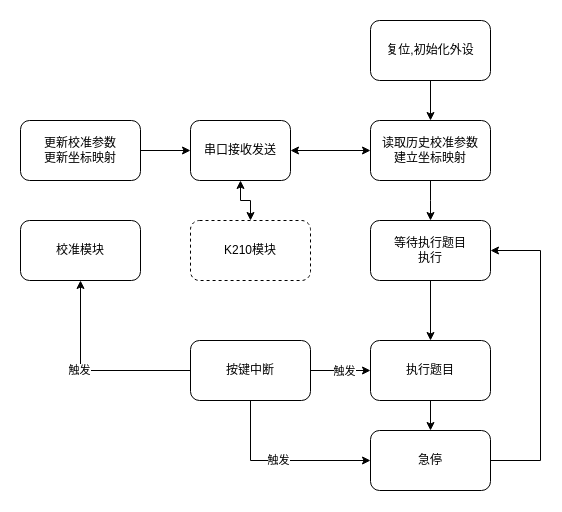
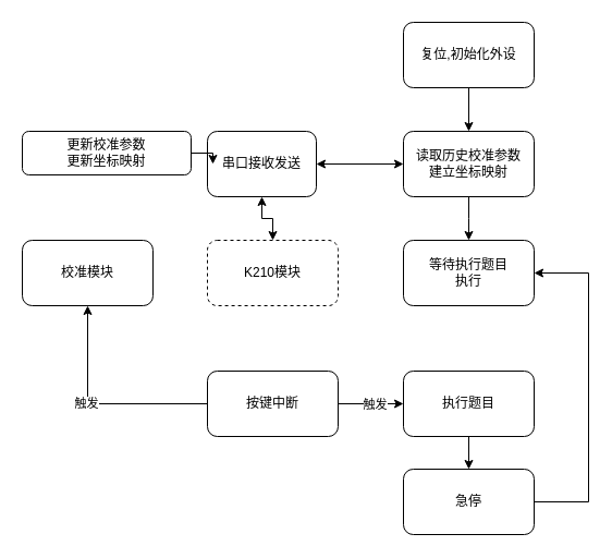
  <mxCell id="0" />
  <mxCell id="1" parent="0" />
  <mxCell id="2" value="" style="edgeStyle=orthogonalEdgeStyle;rounded=0;orthogonalLoop=1;jettySize=auto;html=1;" edge="1" parent="1" source="3" target="5"><mxGeometry relative="1" as="geometry" /></mxCell>
  <mxCell id="3" value="复位,初始化外设" style="rounded=1;whiteSpace=wrap;html=1;" vertex="1" parent="1"><mxGeometry x="370" y="20" width="120" height="60" as="geometry" /></mxCell>
  <mxCell id="4" value="" style="edgeStyle=orthogonalEdgeStyle;rounded=0;orthogonalLoop=1;jettySize=auto;html=1;" edge="1" parent="1" source="5"><mxGeometry relative="1" as="geometry"><mxPoint x="430" y="220" as="targetPoint" /></mxGeometry></mxCell>
  <mxCell id="5" value="读取历史校准参数&lt;br&gt;建立坐标映射" style="rounded=1;whiteSpace=wrap;html=1;" vertex="1" parent="1"><mxGeometry x="370" y="120" width="120" height="60" as="geometry" /></mxCell>
  <mxCell id="6" value="" style="edgeStyle=orthogonalEdgeStyle;rounded=0;orthogonalLoop=1;jettySize=auto;html=1;" edge="1" parent="1" source="7" target="18"><mxGeometry relative="1" as="geometry" /></mxCell>
  <mxCell id="7" value="执行题目" style="whiteSpace=wrap;html=1;rounded=1;" vertex="1" parent="1"><mxGeometry x="370" y="340" width="120" height="60" as="geometry" /></mxCell>
  <mxCell id="8" value="" style="edgeStyle=orthogonalEdgeStyle;rounded=0;orthogonalLoop=1;jettySize=auto;html=1;" edge="1" parent="1" source="14" target="7"><mxGeometry relative="1" as="geometry" /></mxCell>
  <mxCell id="9" value="触发" style="edgeLabel;html=1;align=center;verticalAlign=middle;resizable=0;points=[];" vertex="1" connectable="0" parent="8"><mxGeometry x="0.102" relative="1" as="geometry"><mxPoint as="offset" /></mxGeometry></mxCell>
- <mxCell id="10" style="edgeStyle=orthogonalEdgeStyle;rounded=0;orthogonalLoop=1;jettySize=auto;html=1;entryX=0;entryY=0.5;entryDx=0;entryDy=0;exitX=0.5;exitY=1;exitDx=0;exitDy=0;" edge="1" parent="1" source="14" target="18"><mxGeometry relative="1" as="geometry"><mxPoint x="240" y="410" as="sourcePoint" /><mxPoint x="300" y="500" as="targetPoint" /><Array as="points"><mxPoint x="250" y="460" /></Array></mxGeometry></mxCell>
- <mxCell id="11" value="触发" style="edgeLabel;html=1;align=center;verticalAlign=middle;resizable=0;points=[];" vertex="1" connectable="0" parent="10"><mxGeometry x="-0.028" y="1" relative="1" as="geometry"><mxPoint as="offset" /></mxGeometry></mxCell>
  <mxCell id="12" value="" style="edgeStyle=orthogonalEdgeStyle;rounded=0;orthogonalLoop=1;jettySize=auto;html=1;" edge="1" parent="1" source="14" target="23"><mxGeometry relative="1" as="geometry" /></mxCell>
  <mxCell id="13" value="触发" style="edgeLabel;html=1;align=center;verticalAlign=middle;resizable=0;points=[];" vertex="1" connectable="0" parent="12"><mxGeometry x="0.106" y="2" relative="1" as="geometry"><mxPoint as="offset" /></mxGeometry></mxCell>
  <mxCell id="14" value="按键中断" style="rounded=1;whiteSpace=wrap;html=1;" vertex="1" parent="1"><mxGeometry x="190" y="340" width="120" height="60" as="geometry" /></mxCell>
- <mxCell id="15" value="" style="edgeStyle=orthogonalEdgeStyle;rounded=0;orthogonalLoop=1;jettySize=auto;html=1;" edge="1" parent="1" source="16" target="7"><mxGeometry relative="1" as="geometry" /></mxCell>
  <mxCell id="16" value="等待执行题目&lt;br&gt;执行" style="whiteSpace=wrap;html=1;rounded=1;" vertex="1" parent="1"><mxGeometry x="370" y="220" width="120" height="60" as="geometry" /></mxCell>
  <mxCell id="17" style="edgeStyle=orthogonalEdgeStyle;rounded=0;orthogonalLoop=1;jettySize=auto;html=1;entryX=1;entryY=0.5;entryDx=0;entryDy=0;" edge="1" parent="1" source="18" target="16"><mxGeometry relative="1" as="geometry"><Array as="points"><mxPoint x="540" y="460" /><mxPoint x="540" y="250" /></Array></mxGeometry></mxCell>
  <mxCell id="18" value="急停" style="whiteSpace=wrap;html=1;rounded=1;" vertex="1" parent="1"><mxGeometry x="370" y="430" width="120" height="60" as="geometry" /></mxCell>
  <mxCell id="19" value="" style="edgeStyle=orthogonalEdgeStyle;rounded=0;orthogonalLoop=1;jettySize=auto;html=1;startArrow=classic;startFill=1;" edge="1" parent="1" source="21" target="5"><mxGeometry relative="1" as="geometry" /></mxCell>
  <mxCell id="20" value="" style="edgeStyle=orthogonalEdgeStyle;rounded=0;orthogonalLoop=1;jettySize=auto;html=1;startArrow=classic;startFill=1;" edge="1" parent="1" source="21" target="22"><mxGeometry relative="1" as="geometry" /></mxCell>
  <mxCell id="21" value="串口接收发送" style="rounded=1;whiteSpace=wrap;html=1;" vertex="1" parent="1"><mxGeometry x="190" y="120" width="100" height="60" as="geometry" /></mxCell>
  <mxCell id="22" value="K210模块" style="rounded=1;whiteSpace=wrap;html=1;dashed=1;" vertex="1" parent="1"><mxGeometry x="190" y="220" width="120" height="60" as="geometry" /></mxCell>
  <mxCell id="23" value="校准模块" style="rounded=1;whiteSpace=wrap;html=1;" vertex="1" parent="1"><mxGeometry x="20" y="220" width="120" height="60" as="geometry" /></mxCell>
  <mxCell id="24" value="" style="edgeStyle=orthogonalEdgeStyle;rounded=0;orthogonalLoop=1;jettySize=auto;html=1;" edge="1" parent="1" source="25" target="21"><mxGeometry relative="1" as="geometry" /></mxCell>
- <mxCell id="25" value="更新校准参数&lt;br style=&quot;border-color: var(--border-color);&quot;&gt;更新坐标映射" style="rounded=1;whiteSpace=wrap;html=1;" vertex="1" parent="1"><mxGeometry x="20" y="120" width="120" height="60" as="geometry" /></mxCell>
+ <mxCell id="25" value="更新校准参数&lt;br style=&quot;border-color: var(--border-color);&quot;&gt;更新坐标映射" style="rounded=1;whiteSpace=wrap;html=1;" vertex="1" parent="1"><mxGeometry x="20" y="120" width="155" height="40" as="geometry" /></mxCell>
